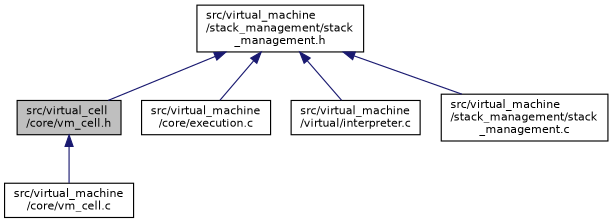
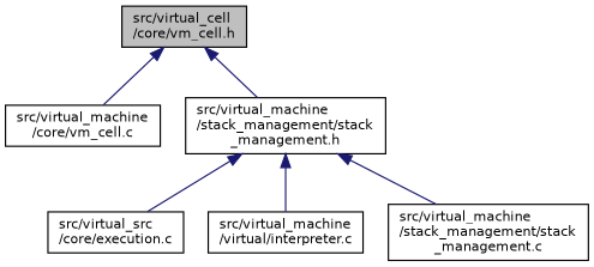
  digraph {
    node [color=black fillcolor=white fontname=Helvetica fontsize=10 shape=record style=filled]
    edge [color=midnightblue dir=back fontname=Helvetica fontsize=10 labelfontname=Helvetica labelfontsize=10 style=solid]
    n1 [fillcolor=grey75 fontcolor=black height=0.2 label="src/virtual_cell\l/core/vm_cell.h" width=0.4]
    n2 [height=0.2 label="src/virtual_machine\l/core/vm_cell.c" width=0.4]
    n3 [height=0.2 label="src/virtual_machine\l/stack_management/stack\l_management.h" width=0.4]
-   n4 [height=0.2 label="src/virtual_machine\l/core/execution.c" width=0.4]
+   n4 [height=0.2 label="src/virtual_src\l/core/execution.c" width=0.4]
    n5 [height=0.2 label="src/virtual_machine\l/virtual/interpreter.c" width=0.4]
    n6 [height=0.2 label="src/virtual_machine\l/stack_management/stack\l_management.c" width=0.4]
    n1 -> n2
-   n3 -> n1
+   n1 -> n3
    n3 -> n4
    n3 -> n5
    n3 -> n6
  }
